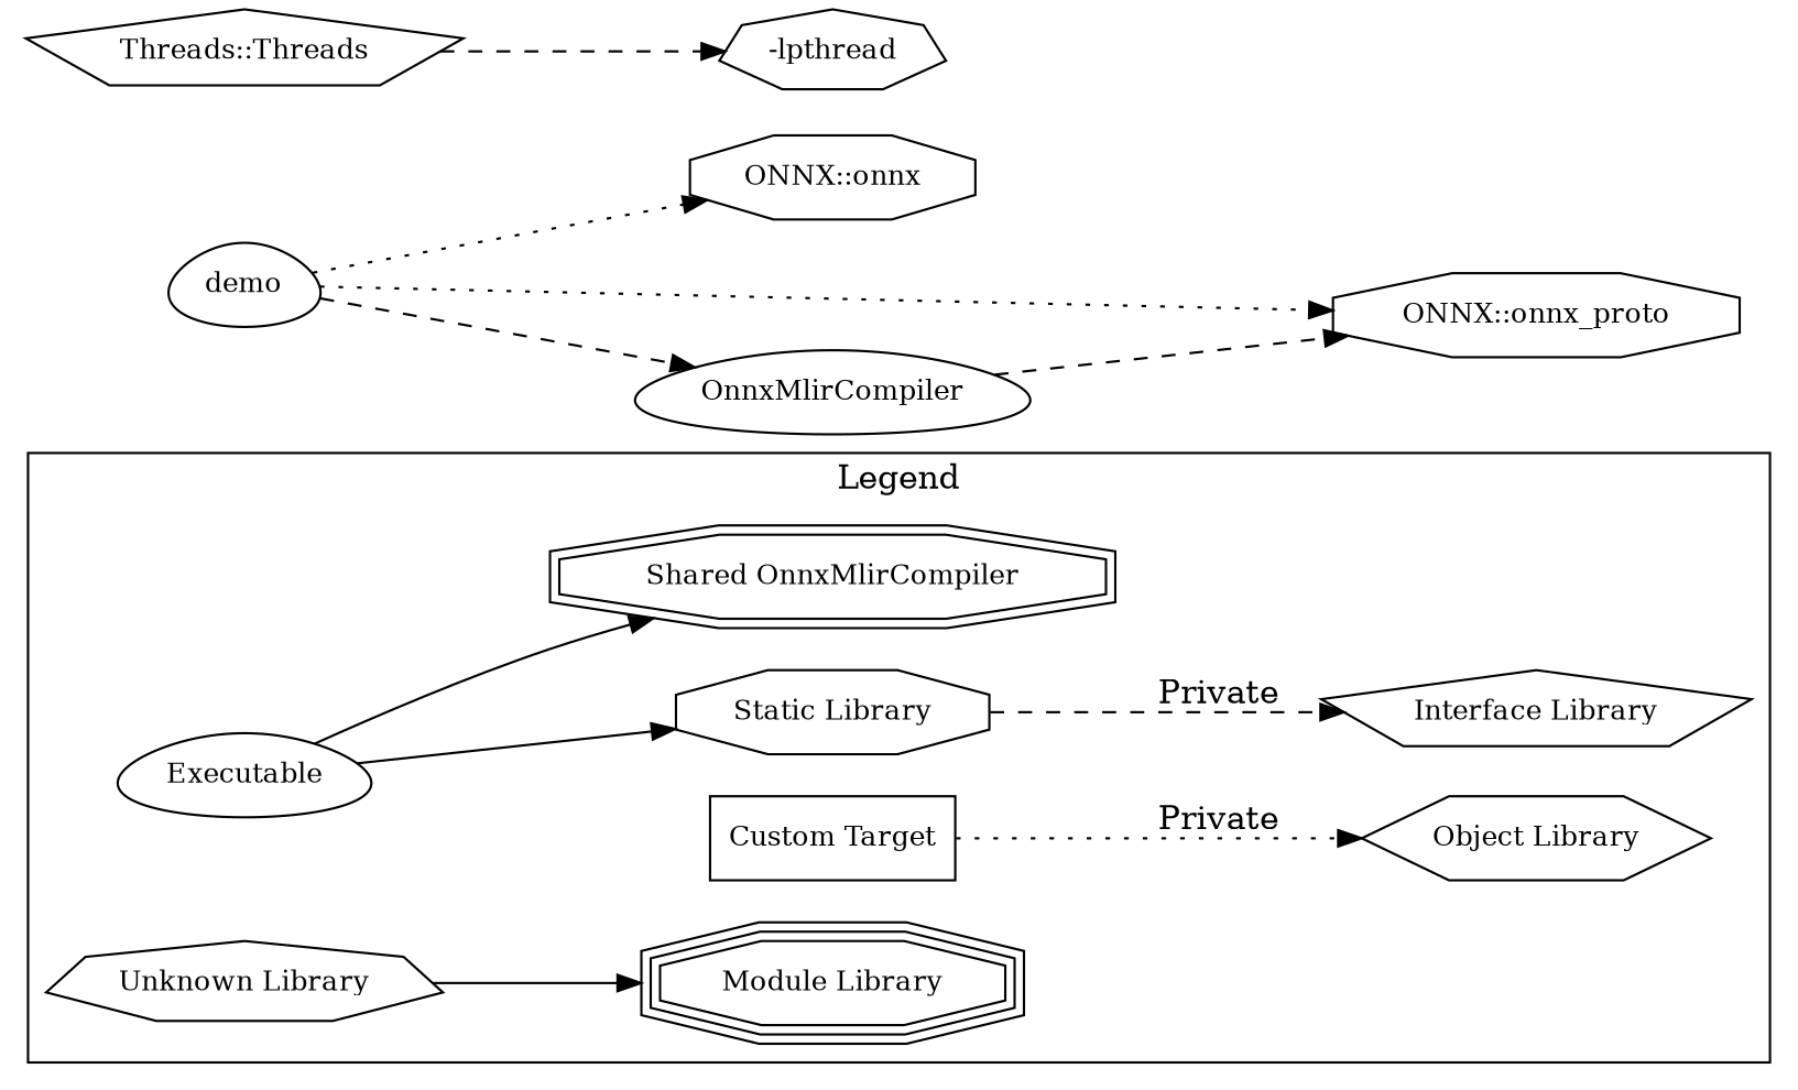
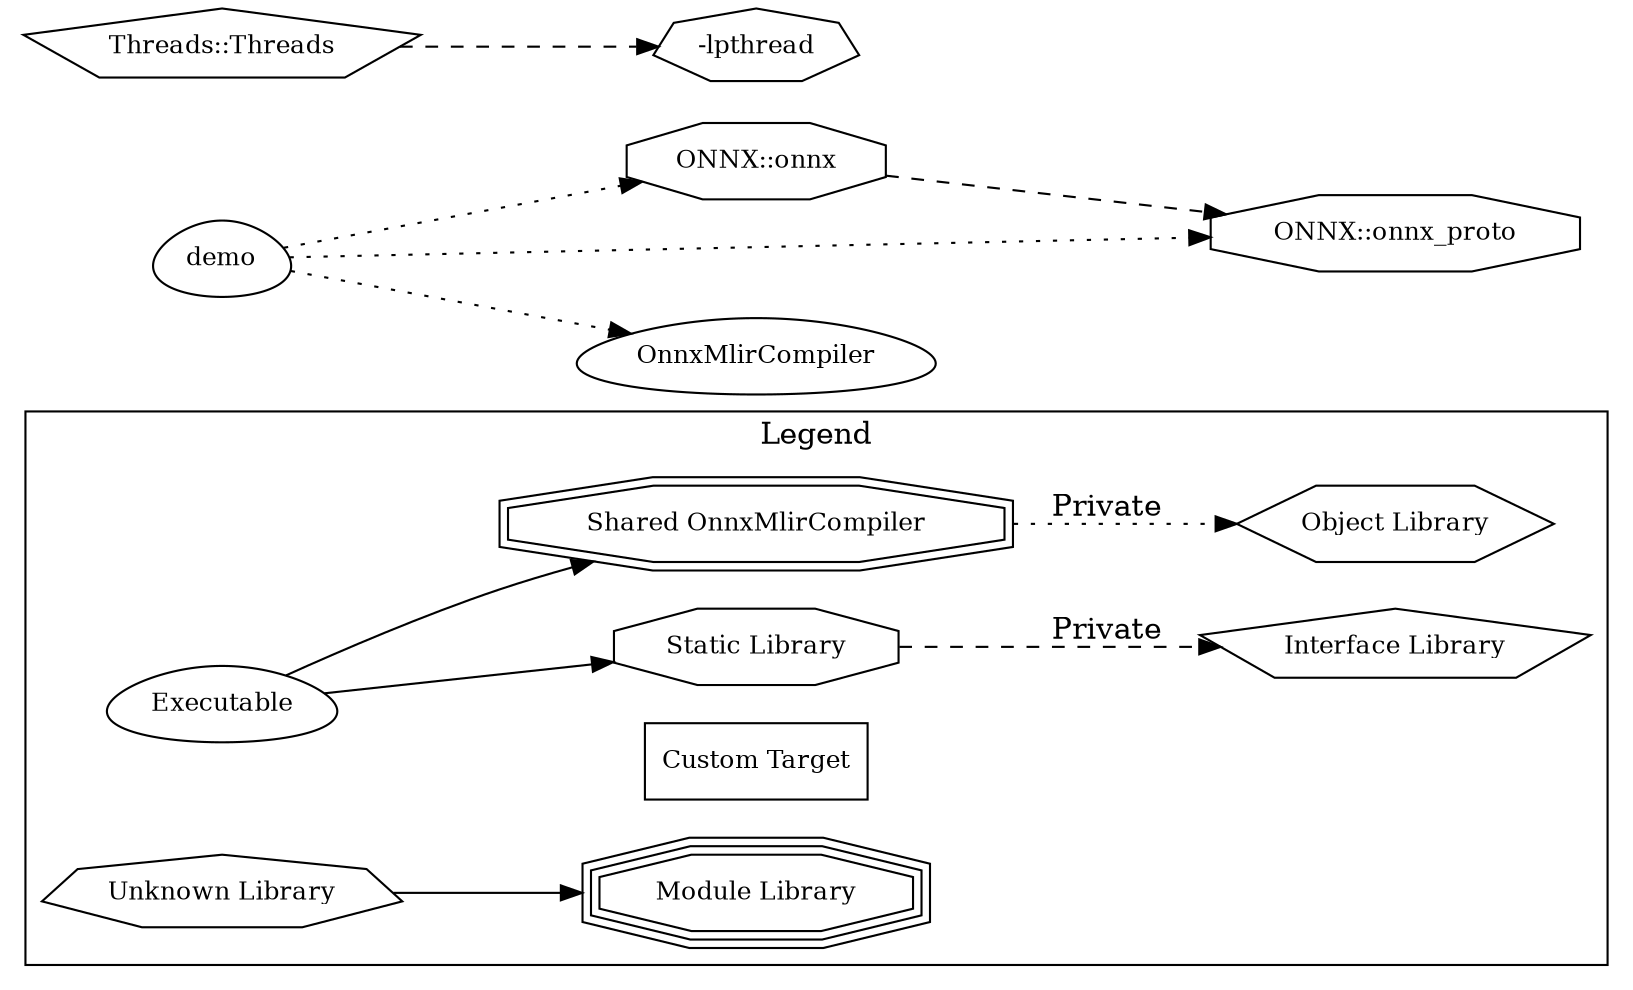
  digraph {
    rankdir=LR
    node [fontsize=12 shape=egg]
    edge [style=dotted]
    n1 [label=Executable]
    n2 [label="Static Library" shape=octagon]
    n3 [label="Shared OnnxMlirCompiler" shape=doubleoctagon]
    n4 [label="Module Library" shape=tripleoctagon]
    n5 [label="Custom Target" shape=box]
    n6 [label="Interface Library" shape=pentagon]
    n7 [label="Object Library" shape=hexagon]
    n8 [label="Unknown Library" shape=septagon]
    n9 [label=demo]
    n10 [label="ONNX::onnx" shape=octagon]
    n11 [label="ONNX::onnx_proto" shape=octagon]
    n12 [label=OnnxMlirCompiler]
    n13 [label="Threads::Threads" shape=pentagon]
    n14 [label="-lpthread" shape=septagon]
    subgraph cluster_1 {
      color=black
      label=Legend
      n1
      n2
      n3
      n4
      n5
      n6
      n7
      n8
    }
    n1 -> n2 [style=solid]
    n1 -> n3 [style=solid]
    n1 -> n4 [style=invis]
    n1 -> n5 [style=invis]
    n2 -> n6 [label=Private style=dashed]
-   n5 -> n7 [label=Private]
+   n3 -> n7 [label=Private]
    n8 -> n4 [style=solid]
    n9 -> n10
    n9 -> n11
-   n9 -> n12 [style=dashed]
-   n12 -> n11 [style=dashed]
+   n9 -> n12
+   n10 -> n11 [style=dashed]
    n13 -> n14 [style=dashed]
  }
